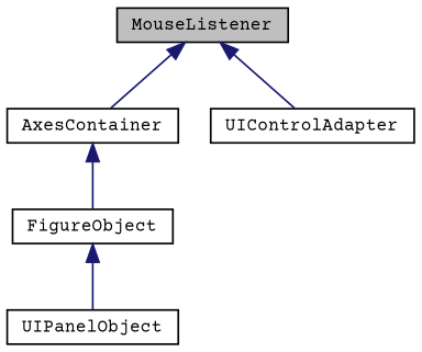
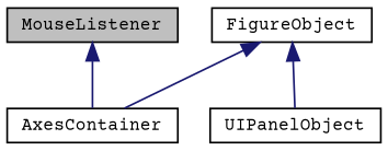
  digraph {
    fontname="Courier Prime"
    node [color=black fillcolor=white fontname="Courier Prime" fontsize=10 shape=record style=filled]
    edge [color=midnightblue dir=back fontname="Courier Prime" fontsize=10 labelfontname=FreeSans labelfontsize=10 style=solid]
    n1 [fillcolor=grey75 fontcolor=black height=0.2 label=MouseListener width=0.4]
    n2 [height=0.2 label=AxesContainer width=0.4]
-   n3 [height=0.2 label=UIControlAdapter width=0.4]
    n4 [height=0.2 label=FigureObject width=0.4]
    n5 [height=0.2 label=UIPanelObject width=0.4]
    n1 -> n2
-   n1 -> n3
-   n2 -> n4
+   n4 -> n2
    n4 -> n5
  }
